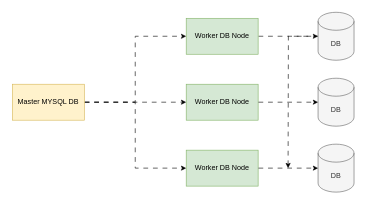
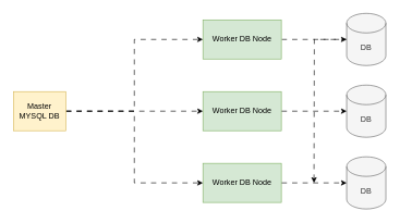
  <mxCell id="0" />
  <mxCell id="1" parent="0" />
  <mxCell id="2" style="edgeStyle=orthogonalEdgeStyle;rounded=0;orthogonalLoop=1;jettySize=auto;html=1;entryX=0;entryY=0.5;entryDx=0;entryDy=0;flowAnimation=1;" parent="1" source="5" target="7" edge="1"><mxGeometry relative="1" as="geometry" /></mxCell>
  <mxCell id="3" style="edgeStyle=orthogonalEdgeStyle;rounded=0;orthogonalLoop=1;jettySize=auto;html=1;entryX=0;entryY=0.5;entryDx=0;entryDy=0;flowAnimation=1;" parent="1" source="5" target="9" edge="1"><mxGeometry relative="1" as="geometry" /></mxCell>
  <mxCell id="4" style="edgeStyle=orthogonalEdgeStyle;rounded=0;orthogonalLoop=1;jettySize=auto;html=1;entryX=0;entryY=0.5;entryDx=0;entryDy=0;flowAnimation=1;" parent="1" source="5" target="8" edge="1"><mxGeometry relative="1" as="geometry" /></mxCell>
- <mxCell id="5" value="Master MYSQL DB" style="rounded=0;whiteSpace=wrap;html=1;fillColor=#fff2cc;strokeColor=#d6b656;" parent="1" vertex="1"><mxGeometry x="20" y="140" width="120" height="60" as="geometry" /></mxCell>
+ <mxCell id="5" value="Master MYSQL DB" style="rounded=0;whiteSpace=wrap;html=1;fillColor=#fff2cc;strokeColor=#d6b656;" parent="1" vertex="1"><mxGeometry x="20" y="140" width="80" height="60" as="geometry" /></mxCell>
  <mxCell id="6" style="edgeStyle=orthogonalEdgeStyle;rounded=0;orthogonalLoop=1;jettySize=auto;html=1;flowAnimation=1;" parent="1" source="7" target="11" edge="1"><mxGeometry relative="1" as="geometry" /></mxCell>
  <mxCell id="7" value="Worker DB Node" style="rounded=0;whiteSpace=wrap;html=1;fillColor=#d5e8d4;strokeColor=#82b366;" parent="1" vertex="1"><mxGeometry x="310" y="30" width="120" height="60" as="geometry" /></mxCell>
  <mxCell id="8" value="Worker DB Node" style="rounded=0;whiteSpace=wrap;html=1;fillColor=#d5e8d4;strokeColor=#82b366;" parent="1" vertex="1"><mxGeometry x="310" y="140" width="120" height="60" as="geometry" /></mxCell>
  <mxCell id="9" value="Worker DB Node" style="rounded=0;whiteSpace=wrap;html=1;fillColor=#d5e8d4;strokeColor=#82b366;" parent="1" vertex="1"><mxGeometry x="310" y="250" width="120" height="60" as="geometry" /></mxCell>
  <mxCell id="10" style="edgeStyle=orthogonalEdgeStyle;rounded=0;orthogonalLoop=1;jettySize=auto;html=1;flowAnimation=1;" parent="1" source="11" edge="1"><mxGeometry relative="1" as="geometry"><mxPoint x="480" y="280" as="targetPoint" /></mxGeometry></mxCell>
  <mxCell id="11" value="DB" style="shape=cylinder3;whiteSpace=wrap;html=1;boundedLbl=1;backgroundOutline=1;size=15;fillColor=#f5f5f5;fontColor=#333333;strokeColor=#666666;" parent="1" vertex="1"><mxGeometry x="530" y="20" width="60" height="80" as="geometry" /></mxCell>
  <mxCell id="12" value="DB" style="shape=cylinder3;whiteSpace=wrap;html=1;boundedLbl=1;backgroundOutline=1;size=15;fillColor=#f5f5f5;fontColor=#333333;strokeColor=#666666;" parent="1" vertex="1"><mxGeometry x="530" y="240" width="60" height="80" as="geometry" /></mxCell>
  <mxCell id="13" value="DB" style="shape=cylinder3;whiteSpace=wrap;html=1;boundedLbl=1;backgroundOutline=1;size=15;fillColor=#f5f5f5;fontColor=#333333;strokeColor=#666666;" parent="1" vertex="1"><mxGeometry x="530" y="130" width="60" height="80" as="geometry" /></mxCell>
  <mxCell id="14" style="edgeStyle=orthogonalEdgeStyle;rounded=0;orthogonalLoop=1;jettySize=auto;html=1;entryX=0;entryY=0.5;entryDx=0;entryDy=0;entryPerimeter=0;flowAnimation=1;" parent="1" source="8" target="13" edge="1"><mxGeometry relative="1" as="geometry" /></mxCell>
  <mxCell id="15" style="edgeStyle=orthogonalEdgeStyle;rounded=0;orthogonalLoop=1;jettySize=auto;html=1;entryX=0;entryY=0.5;entryDx=0;entryDy=0;entryPerimeter=0;flowAnimation=1;" parent="1" source="9" target="12" edge="1"><mxGeometry relative="1" as="geometry" /></mxCell>
